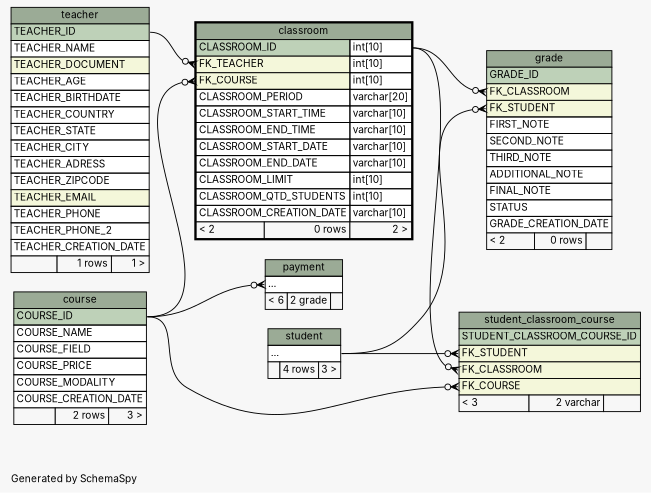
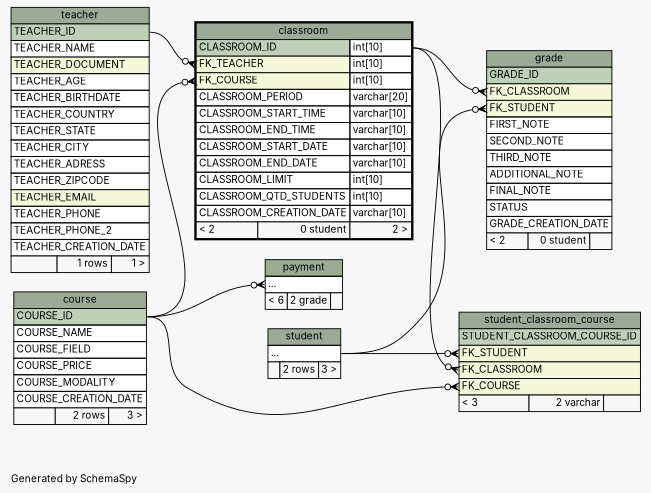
  digraph {
    bgcolor="#f7f7f7"
    fontname=Inter
    fontsize=11
    label="\nGenerated by SchemaSpy"
    labeljust=l
    nodesep=0.18
    rankdir=RL
    ranksep=0.46
    node [fontname=Inter fontsize=11 shape=plaintext]
    edge [arrowhead=none arrowsize=0.8 arrowtail=crowodot dir=back fontname=Inter headport="COURSE_ID:e" tailport="FK_COURSE:w"]
-   n1 [label=<     <TABLE BORDER="2" CELLBORDER="1" CELLSPACING="0" BGCOLOR="#ffffff">       <TR><TD COLSPAN="3" BGCOLOR="#9bab96" ALIGN="CENTER">classroom</TD></TR>       <TR><TD PORT="CLASSROOM_ID" COLSPAN="2" BGCOLOR="#bed1b8" ALIGN="LEFT">CLASSROOM_ID</TD><TD PORT="CLASSROOM_ID.type" ALIGN="LEFT">int[10]</TD></TR>       <TR><TD PORT="FK_TEACHER" COLSPAN="2" BGCOLOR="#f4f7da" ALIGN="LEFT">FK_TEACHER</TD><TD PORT="FK_TEACHER.type" ALIGN="LEFT">int[10]</TD></TR>       <TR><TD PORT="FK_COURSE" COLSPAN="2" BGCOLOR="#f4f7da" ALIGN="LEFT">FK_COURSE</TD><TD PORT="FK_COURSE.type" ALIGN="LEFT">int[10]</TD></TR>       <TR><TD PORT="CLASSROOM_PERIOD" COLSPAN="2" ALIGN="LEFT">CLASSROOM_PERIOD</TD><TD PORT="CLASSROOM_PERIOD.type" ALIGN="LEFT">varchar[20]</TD></TR>       <TR><TD PORT="CLASSROOM_START_TIME" COLSPAN="2" ALIGN="LEFT">CLASSROOM_START_TIME</TD><TD PORT="CLASSROOM_START_TIME.type" ALIGN="LEFT">varchar[10]</TD></TR>       <TR><TD PORT="CLASSROOM_END_TIME" COLSPAN="2" ALIGN="LEFT">CLASSROOM_END_TIME</TD><TD PORT="CLASSROOM_END_TIME.type" ALIGN="LEFT">varchar[10]</TD></TR>       <TR><TD PORT="CLASSROOM_START_DATE" COLSPAN="2" ALIGN="LEFT">CLASSROOM_START_DATE</TD><TD PORT="CLASSROOM_START_DATE.type" ALIGN="LEFT">varchar[10]</TD></TR>       <TR><TD PORT="CLASSROOM_END_DATE" COLSPAN="2" ALIGN="LEFT">CLASSROOM_END_DATE</TD><TD PORT="CLASSROOM_END_DATE.type" ALIGN="LEFT">varchar[10]</TD></TR>       <TR><TD PORT="CLASSROOM_LIMIT" COLSPAN="2" ALIGN="LEFT">CLASSROOM_LIMIT</TD><TD PORT="CLASSROOM_LIMIT.type" ALIGN="LEFT">int[10]</TD></TR>       <TR><TD PORT="CLASSROOM_QTD_STUDENTS" COLSPAN="2" ALIGN="LEFT">CLASSROOM_QTD_STUDENTS</TD><TD PORT="CLASSROOM_QTD_STUDENTS.type" ALIGN="LEFT">int[10]</TD></TR>       <TR><TD PORT="CLASSROOM_CREATION_DATE" COLSPAN="2" ALIGN="LEFT">CLASSROOM_CREATION_DATE</TD><TD PORT="CLASSROOM_CREATION_DATE.type" ALIGN="LEFT">varchar[10]</TD></TR>       <TR><TD ALIGN="LEFT" BGCOLOR="#f7f7f7">&lt; 2</TD><TD ALIGN="RIGHT" BGCOLOR="#f7f7f7">0 rows</TD><TD ALIGN="RIGHT" BGCOLOR="#f7f7f7">2 &gt;</TD></TR>     </TABLE>>]
+   n1 [label=<     <TABLE BORDER="2" CELLBORDER="1" CELLSPACING="0" BGCOLOR="#ffffff">       <TR><TD COLSPAN="3" BGCOLOR="#9bab96" ALIGN="CENTER">classroom</TD></TR>       <TR><TD PORT="CLASSROOM_ID" COLSPAN="2" BGCOLOR="#bed1b8" ALIGN="LEFT">CLASSROOM_ID</TD><TD PORT="CLASSROOM_ID.type" ALIGN="LEFT">int[10]</TD></TR>       <TR><TD PORT="FK_TEACHER" COLSPAN="2" BGCOLOR="#f4f7da" ALIGN="LEFT">FK_TEACHER</TD><TD PORT="FK_TEACHER.type" ALIGN="LEFT">int[10]</TD></TR>       <TR><TD PORT="FK_COURSE" COLSPAN="2" BGCOLOR="#f4f7da" ALIGN="LEFT">FK_COURSE</TD><TD PORT="FK_COURSE.type" ALIGN="LEFT">int[10]</TD></TR>       <TR><TD PORT="CLASSROOM_PERIOD" COLSPAN="2" ALIGN="LEFT">CLASSROOM_PERIOD</TD><TD PORT="CLASSROOM_PERIOD.type" ALIGN="LEFT">varchar[20]</TD></TR>       <TR><TD PORT="CLASSROOM_START_TIME" COLSPAN="2" ALIGN="LEFT">CLASSROOM_START_TIME</TD><TD PORT="CLASSROOM_START_TIME.type" ALIGN="LEFT">varchar[10]</TD></TR>       <TR><TD PORT="CLASSROOM_END_TIME" COLSPAN="2" ALIGN="LEFT">CLASSROOM_END_TIME</TD><TD PORT="CLASSROOM_END_TIME.type" ALIGN="LEFT">varchar[10]</TD></TR>       <TR><TD PORT="CLASSROOM_START_DATE" COLSPAN="2" ALIGN="LEFT">CLASSROOM_START_DATE</TD><TD PORT="CLASSROOM_START_DATE.type" ALIGN="LEFT">varchar[10]</TD></TR>       <TR><TD PORT="CLASSROOM_END_DATE" COLSPAN="2" ALIGN="LEFT">CLASSROOM_END_DATE</TD><TD PORT="CLASSROOM_END_DATE.type" ALIGN="LEFT">varchar[10]</TD></TR>       <TR><TD PORT="CLASSROOM_LIMIT" COLSPAN="2" ALIGN="LEFT">CLASSROOM_LIMIT</TD><TD PORT="CLASSROOM_LIMIT.type" ALIGN="LEFT">int[10]</TD></TR>       <TR><TD PORT="CLASSROOM_QTD_STUDENTS" COLSPAN="2" ALIGN="LEFT">CLASSROOM_QTD_STUDENTS</TD><TD PORT="CLASSROOM_QTD_STUDENTS.type" ALIGN="LEFT">int[10]</TD></TR>       <TR><TD PORT="CLASSROOM_CREATION_DATE" COLSPAN="2" ALIGN="LEFT">CLASSROOM_CREATION_DATE</TD><TD PORT="CLASSROOM_CREATION_DATE.type" ALIGN="LEFT">varchar[10]</TD></TR>       <TR><TD ALIGN="LEFT" BGCOLOR="#f7f7f7">&lt; 2</TD><TD ALIGN="RIGHT" BGCOLOR="#f7f7f7">0 student</TD><TD ALIGN="RIGHT" BGCOLOR="#f7f7f7">2 &gt;</TD></TR>     </TABLE>>]
    n2 [label=<     <TABLE BORDER="0" CELLBORDER="1" CELLSPACING="0" BGCOLOR="#ffffff">       <TR><TD COLSPAN="3" BGCOLOR="#9bab96" ALIGN="CENTER">course</TD></TR>       <TR><TD PORT="COURSE_ID" COLSPAN="3" BGCOLOR="#bed1b8" ALIGN="LEFT">COURSE_ID</TD></TR>       <TR><TD PORT="COURSE_NAME" COLSPAN="3" ALIGN="LEFT">COURSE_NAME</TD></TR>       <TR><TD PORT="COURSE_FIELD" COLSPAN="3" ALIGN="LEFT">COURSE_FIELD</TD></TR>       <TR><TD PORT="COURSE_PRICE" COLSPAN="3" ALIGN="LEFT">COURSE_PRICE</TD></TR>       <TR><TD PORT="COURSE_MODALITY" COLSPAN="3" ALIGN="LEFT">COURSE_MODALITY</TD></TR>       <TR><TD PORT="COURSE_CREATION_DATE" COLSPAN="3" ALIGN="LEFT">COURSE_CREATION_DATE</TD></TR>       <TR><TD ALIGN="LEFT" BGCOLOR="#f7f7f7">  </TD><TD ALIGN="RIGHT" BGCOLOR="#f7f7f7">2 rows</TD><TD ALIGN="RIGHT" BGCOLOR="#f7f7f7">3 &gt;</TD></TR>     </TABLE>>]
    n3 [label=<     <TABLE BORDER="0" CELLBORDER="1" CELLSPACING="0" BGCOLOR="#ffffff">       <TR><TD COLSPAN="3" BGCOLOR="#9bab96" ALIGN="CENTER">teacher</TD></TR>       <TR><TD PORT="TEACHER_ID" COLSPAN="3" BGCOLOR="#bed1b8" ALIGN="LEFT">TEACHER_ID</TD></TR>       <TR><TD PORT="TEACHER_NAME" COLSPAN="3" ALIGN="LEFT">TEACHER_NAME</TD></TR>       <TR><TD PORT="TEACHER_DOCUMENT" COLSPAN="3" BGCOLOR="#f4f7da" ALIGN="LEFT">TEACHER_DOCUMENT</TD></TR>       <TR><TD PORT="TEACHER_AGE" COLSPAN="3" ALIGN="LEFT">TEACHER_AGE</TD></TR>       <TR><TD PORT="TEACHER_BIRTHDATE" COLSPAN="3" ALIGN="LEFT">TEACHER_BIRTHDATE</TD></TR>       <TR><TD PORT="TEACHER_COUNTRY" COLSPAN="3" ALIGN="LEFT">TEACHER_COUNTRY</TD></TR>       <TR><TD PORT="TEACHER_STATE" COLSPAN="3" ALIGN="LEFT">TEACHER_STATE</TD></TR>       <TR><TD PORT="TEACHER_CITY" COLSPAN="3" ALIGN="LEFT">TEACHER_CITY</TD></TR>       <TR><TD PORT="TEACHER_ADRESS" COLSPAN="3" ALIGN="LEFT">TEACHER_ADRESS</TD></TR>       <TR><TD PORT="TEACHER_ZIPCODE" COLSPAN="3" ALIGN="LEFT">TEACHER_ZIPCODE</TD></TR>       <TR><TD PORT="TEACHER_EMAIL" COLSPAN="3" BGCOLOR="#f4f7da" ALIGN="LEFT">TEACHER_EMAIL</TD></TR>       <TR><TD PORT="TEACHER_PHONE" COLSPAN="3" ALIGN="LEFT">TEACHER_PHONE</TD></TR>       <TR><TD PORT="TEACHER_PHONE_2" COLSPAN="3" ALIGN="LEFT">TEACHER_PHONE_2</TD></TR>       <TR><TD PORT="TEACHER_CREATION_DATE" COLSPAN="3" ALIGN="LEFT">TEACHER_CREATION_DATE</TD></TR>       <TR><TD ALIGN="LEFT" BGCOLOR="#f7f7f7">  </TD><TD ALIGN="RIGHT" BGCOLOR="#f7f7f7">1 rows</TD><TD ALIGN="RIGHT" BGCOLOR="#f7f7f7">1 &gt;</TD></TR>     </TABLE>>]
-   n4 [label=<     <TABLE BORDER="0" CELLBORDER="1" CELLSPACING="0" BGCOLOR="#ffffff">       <TR><TD COLSPAN="3" BGCOLOR="#9bab96" ALIGN="CENTER">grade</TD></TR>       <TR><TD PORT="GRADE_ID" COLSPAN="3" BGCOLOR="#bed1b8" ALIGN="LEFT">GRADE_ID</TD></TR>       <TR><TD PORT="FK_CLASSROOM" COLSPAN="3" BGCOLOR="#f4f7da" ALIGN="LEFT">FK_CLASSROOM</TD></TR>       <TR><TD PORT="FK_STUDENT" COLSPAN="3" BGCOLOR="#f4f7da" ALIGN="LEFT">FK_STUDENT</TD></TR>       <TR><TD PORT="FIRST_NOTE" COLSPAN="3" ALIGN="LEFT">FIRST_NOTE</TD></TR>       <TR><TD PORT="SECOND_NOTE" COLSPAN="3" ALIGN="LEFT">SECOND_NOTE</TD></TR>       <TR><TD PORT="THIRD_NOTE" COLSPAN="3" ALIGN="LEFT">THIRD_NOTE</TD></TR>       <TR><TD PORT="ADDITIONAL_NOTE" COLSPAN="3" ALIGN="LEFT">ADDITIONAL_NOTE</TD></TR>       <TR><TD PORT="FINAL_NOTE" COLSPAN="3" ALIGN="LEFT">FINAL_NOTE</TD></TR>       <TR><TD PORT="STATUS" COLSPAN="3" ALIGN="LEFT">STATUS</TD></TR>       <TR><TD PORT="GRADE_CREATION_DATE" COLSPAN="3" ALIGN="LEFT">GRADE_CREATION_DATE</TD></TR>       <TR><TD ALIGN="LEFT" BGCOLOR="#f7f7f7">&lt; 2</TD><TD ALIGN="RIGHT" BGCOLOR="#f7f7f7">0 rows</TD><TD ALIGN="RIGHT" BGCOLOR="#f7f7f7">  </TD></TR>     </TABLE>>]
-   n5 [label=<     <TABLE BORDER="0" CELLBORDER="1" CELLSPACING="0" BGCOLOR="#ffffff">       <TR><TD COLSPAN="3" BGCOLOR="#9bab96" ALIGN="CENTER">student</TD></TR>       <TR><TD PORT="elipses" COLSPAN="3" ALIGN="LEFT">...</TD></TR>       <TR><TD ALIGN="LEFT" BGCOLOR="#f7f7f7">  </TD><TD ALIGN="RIGHT" BGCOLOR="#f7f7f7">4 rows</TD><TD ALIGN="RIGHT" BGCOLOR="#f7f7f7">3 &gt;</TD></TR>     </TABLE>>]
+   n4 [label=<     <TABLE BORDER="0" CELLBORDER="1" CELLSPACING="0" BGCOLOR="#ffffff">       <TR><TD COLSPAN="3" BGCOLOR="#9bab96" ALIGN="CENTER">grade</TD></TR>       <TR><TD PORT="GRADE_ID" COLSPAN="3" BGCOLOR="#bed1b8" ALIGN="LEFT">GRADE_ID</TD></TR>       <TR><TD PORT="FK_CLASSROOM" COLSPAN="3" BGCOLOR="#f4f7da" ALIGN="LEFT">FK_CLASSROOM</TD></TR>       <TR><TD PORT="FK_STUDENT" COLSPAN="3" BGCOLOR="#f4f7da" ALIGN="LEFT">FK_STUDENT</TD></TR>       <TR><TD PORT="FIRST_NOTE" COLSPAN="3" ALIGN="LEFT">FIRST_NOTE</TD></TR>       <TR><TD PORT="SECOND_NOTE" COLSPAN="3" ALIGN="LEFT">SECOND_NOTE</TD></TR>       <TR><TD PORT="THIRD_NOTE" COLSPAN="3" ALIGN="LEFT">THIRD_NOTE</TD></TR>       <TR><TD PORT="ADDITIONAL_NOTE" COLSPAN="3" ALIGN="LEFT">ADDITIONAL_NOTE</TD></TR>       <TR><TD PORT="FINAL_NOTE" COLSPAN="3" ALIGN="LEFT">FINAL_NOTE</TD></TR>       <TR><TD PORT="STATUS" COLSPAN="3" ALIGN="LEFT">STATUS</TD></TR>       <TR><TD PORT="GRADE_CREATION_DATE" COLSPAN="3" ALIGN="LEFT">GRADE_CREATION_DATE</TD></TR>       <TR><TD ALIGN="LEFT" BGCOLOR="#f7f7f7">&lt; 2</TD><TD ALIGN="RIGHT" BGCOLOR="#f7f7f7">0 student</TD><TD ALIGN="RIGHT" BGCOLOR="#f7f7f7">  </TD></TR>     </TABLE>>]
+   n5 [label=<     <TABLE BORDER="0" CELLBORDER="1" CELLSPACING="0" BGCOLOR="#ffffff">       <TR><TD COLSPAN="3" BGCOLOR="#9bab96" ALIGN="CENTER">student</TD></TR>       <TR><TD PORT="elipses" COLSPAN="3" ALIGN="LEFT">...</TD></TR>       <TR><TD ALIGN="LEFT" BGCOLOR="#f7f7f7">  </TD><TD ALIGN="RIGHT" BGCOLOR="#f7f7f7">2 rows</TD><TD ALIGN="RIGHT" BGCOLOR="#f7f7f7">3 &gt;</TD></TR>     </TABLE>>]
    n6 [label=<     <TABLE BORDER="0" CELLBORDER="1" CELLSPACING="0" BGCOLOR="#ffffff">       <TR><TD COLSPAN="3" BGCOLOR="#9bab96" ALIGN="CENTER">payment</TD></TR>       <TR><TD PORT="elipses" COLSPAN="3" ALIGN="LEFT">...</TD></TR>       <TR><TD ALIGN="LEFT" BGCOLOR="#f7f7f7">&lt; 6</TD><TD ALIGN="RIGHT" BGCOLOR="#f7f7f7">2 grade</TD><TD ALIGN="RIGHT" BGCOLOR="#f7f7f7">  </TD></TR>     </TABLE>>]
    n7 [label=<     <TABLE BORDER="0" CELLBORDER="1" CELLSPACING="0" BGCOLOR="#ffffff">       <TR><TD COLSPAN="3" BGCOLOR="#9bab96" ALIGN="CENTER">student_classroom_course</TD></TR>       <TR><TD PORT="STUDENT_CLASSROOM_COURSE_ID" COLSPAN="3" BGCOLOR="#bed1b8" ALIGN="LEFT">STUDENT_CLASSROOM_COURSE_ID</TD></TR>       <TR><TD PORT="FK_STUDENT" COLSPAN="3" BGCOLOR="#f4f7da" ALIGN="LEFT">FK_STUDENT</TD></TR>       <TR><TD PORT="FK_CLASSROOM" COLSPAN="3" BGCOLOR="#f4f7da" ALIGN="LEFT">FK_CLASSROOM</TD></TR>       <TR><TD PORT="FK_COURSE" COLSPAN="3" BGCOLOR="#f4f7da" ALIGN="LEFT">FK_COURSE</TD></TR>       <TR><TD ALIGN="LEFT" BGCOLOR="#f7f7f7">&lt; 3</TD><TD ALIGN="RIGHT" BGCOLOR="#f7f7f7">2 varchar</TD><TD ALIGN="RIGHT" BGCOLOR="#f7f7f7">  </TD></TR>     </TABLE>>]
    n1 -> n2
    n1 -> n3 [headport="TEACHER_ID:e" tailport="FK_TEACHER:w"]
    n4 -> n1 [headport="CLASSROOM_ID.type:e" tailport="FK_CLASSROOM:w"]
    n4 -> n5 [headport="elipses:e" tailport="FK_STUDENT:w"]
    n6 -> n2 [tailport="elipses:w"]
    n7 -> n1 [headport="CLASSROOM_ID.type:e" tailport="FK_CLASSROOM:w"]
    n7 -> n2
    n7 -> n5 [headport="elipses:e" tailport="FK_STUDENT:w"]
  }
